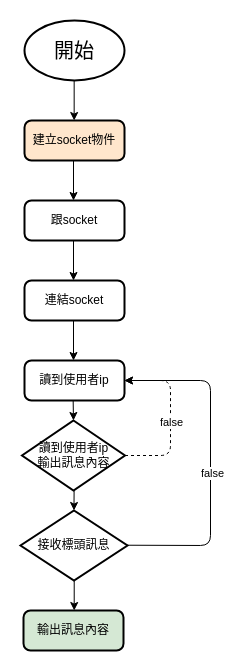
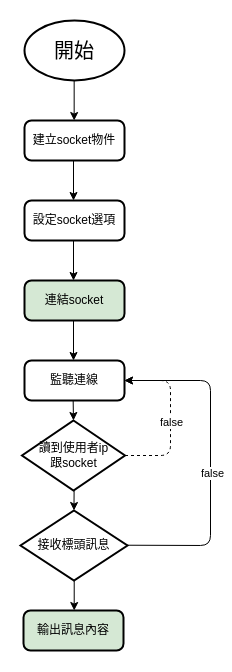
  <mxCell id="0" />
  <mxCell id="1" parent="0" />
  <mxCell id="2" value="&lt;span style=&quot;font-size: 20px&quot;&gt;開始&lt;/span&gt;" style="strokeWidth=2;html=1;shape=mxgraph.flowchart.start_1;whiteSpace=wrap;" vertex="1" parent="1"><mxGeometry x="24" y="20" width="100" height="60" as="geometry" /></mxCell>
- <mxCell id="3" value="建立socket物件" style="rounded=1;whiteSpace=wrap;html=1;absoluteArcSize=1;arcSize=14;strokeWidth=2;fillColor=#ffe6cc;" vertex="1" parent="1"><mxGeometry x="24" y="120" width="100" height="40" as="geometry" /></mxCell>
+ <mxCell id="3" value="建立socket物件" style="rounded=1;whiteSpace=wrap;html=1;absoluteArcSize=1;arcSize=14;strokeWidth=2;" vertex="1" parent="1"><mxGeometry x="24" y="120" width="100" height="40" as="geometry" /></mxCell>
  <mxCell id="4" value="" style="endArrow=classic;html=1;" edge="1" parent="1"><mxGeometry width="50" height="50" relative="1" as="geometry"><mxPoint x="73.66" y="80" as="sourcePoint" /><mxPoint x="73.66" y="120" as="targetPoint" /><Array as="points" /></mxGeometry></mxCell>
- <mxCell id="5" value="跟socket" style="rounded=1;whiteSpace=wrap;html=1;absoluteArcSize=1;arcSize=14;strokeWidth=2;" vertex="1" parent="1"><mxGeometry x="24" y="200" width="100" height="40" as="geometry" /></mxCell>
+ <mxCell id="5" value="設定socket選項" style="rounded=1;whiteSpace=wrap;html=1;absoluteArcSize=1;arcSize=14;strokeWidth=2;" vertex="1" parent="1"><mxGeometry x="24" y="200" width="100" height="40" as="geometry" /></mxCell>
  <mxCell id="6" value="" style="endArrow=classic;html=1;" edge="1" parent="1"><mxGeometry width="50" height="50" relative="1" as="geometry"><mxPoint x="73" y="160" as="sourcePoint" /><mxPoint x="73" y="200" as="targetPoint" /><Array as="points" /></mxGeometry></mxCell>
- <mxCell id="7" value="連結socket" style="rounded=1;whiteSpace=wrap;html=1;absoluteArcSize=1;arcSize=14;strokeWidth=2;" vertex="1" parent="1"><mxGeometry x="24" y="280" width="100" height="40" as="geometry" /></mxCell>
- <mxCell id="8" value="讀到使用者ip" style="rounded=1;whiteSpace=wrap;html=1;absoluteArcSize=1;arcSize=14;strokeWidth=2;" vertex="1" parent="1"><mxGeometry x="24" y="360" width="100" height="40" as="geometry" /></mxCell>
+ <mxCell id="7" value="連結socket" style="rounded=1;whiteSpace=wrap;html=1;absoluteArcSize=1;arcSize=14;strokeWidth=2;fillColor=#d5e8d4;" vertex="1" parent="1"><mxGeometry x="24" y="280" width="100" height="40" as="geometry" /></mxCell>
+ <mxCell id="8" value="監聽連線" style="rounded=1;whiteSpace=wrap;html=1;absoluteArcSize=1;arcSize=14;strokeWidth=2;" vertex="1" parent="1"><mxGeometry x="24" y="360" width="100" height="40" as="geometry" /></mxCell>
  <mxCell id="9" value="" style="endArrow=classic;html=1;" edge="1" parent="1"><mxGeometry width="50" height="50" relative="1" as="geometry"><mxPoint x="73" y="320" as="sourcePoint" /><mxPoint x="73" y="360" as="targetPoint" /><Array as="points" /></mxGeometry></mxCell>
  <mxCell id="10" value="" style="endArrow=classic;html=1;" edge="1" parent="1"><mxGeometry width="50" height="50" relative="1" as="geometry"><mxPoint x="73" y="240" as="sourcePoint" /><mxPoint x="73" y="280" as="targetPoint" /><Array as="points" /></mxGeometry></mxCell>
  <mxCell id="11" value="" style="endArrow=classic;html=1;entryX=0.5;entryY=0;entryDx=0;entryDy=0;entryPerimeter=0;" edge="1" parent="1" target="19"><mxGeometry width="50" height="50" relative="1" as="geometry"><mxPoint x="72.66" y="400" as="sourcePoint" /><mxPoint x="72.66" y="440" as="targetPoint" /><Array as="points" /></mxGeometry></mxCell>
  <mxCell id="12" value="" style="endArrow=classic;html=1;entryX=1;entryY=0.5;entryDx=0;entryDy=0;exitX=1;exitY=0.5;exitDx=0;exitDy=0;exitPerimeter=0;dashed=1;" edge="1" parent="1" source="19" target="8"><mxGeometry width="50" height="50" relative="1" as="geometry"><mxPoint x="124" y="460" as="sourcePoint" /><mxPoint x="180" y="459.58" as="targetPoint" /><Array as="points"><mxPoint x="170" y="455" /><mxPoint x="170" y="380" /></Array></mxGeometry></mxCell>
  <mxCell id="13" value="false" style="edgeLabel;html=1;align=center;verticalAlign=middle;resizable=0;points=[];" vertex="1" connectable="0" parent="12"><mxGeometry x="-0.059" y="-1" relative="1" as="geometry"><mxPoint x="-0.67" y="-1.0" as="offset" /></mxGeometry></mxCell>
  <mxCell id="14" value="輸出訊息內容" style="rounded=1;whiteSpace=wrap;html=1;absoluteArcSize=1;arcSize=14;strokeWidth=2;fillColor=#d5e8d4;" vertex="1" parent="1"><mxGeometry x="23" y="610" width="100" height="40" as="geometry" /></mxCell>
  <mxCell id="15" value="" style="endArrow=classic;html=1;" edge="1" parent="1"><mxGeometry width="50" height="50" relative="1" as="geometry"><mxPoint x="124" y="544.71" as="sourcePoint" /><mxPoint x="124" y="380" as="targetPoint" /><Array as="points"><mxPoint x="210" y="545" /><mxPoint x="210" y="380" /></Array></mxGeometry></mxCell>
  <mxCell id="16" value="false" style="edgeLabel;html=1;align=center;verticalAlign=middle;resizable=0;points=[];" vertex="1" connectable="0" parent="15"><mxGeometry x="-0.059" y="-1" relative="1" as="geometry"><mxPoint as="offset" /></mxGeometry></mxCell>
  <mxCell id="17" value="" style="endArrow=classic;html=1;exitX=0.5;exitY=1;exitDx=0;exitDy=0;" edge="1" parent="1"><mxGeometry width="50" height="50" relative="1" as="geometry"><mxPoint x="73.71" y="565" as="sourcePoint" /><mxPoint x="73.71" y="610" as="targetPoint" /><Array as="points" /></mxGeometry></mxCell>
  <mxCell id="18" value="" style="endArrow=classic;html=1;exitX=0.5;exitY=1;exitDx=0;exitDy=0;entryX=0.5;entryY=0;entryDx=0;entryDy=0;entryPerimeter=0;" edge="1" parent="1" target="20"><mxGeometry width="50" height="50" relative="1" as="geometry"><mxPoint x="73.66" y="479.5" as="sourcePoint" /><mxPoint x="73.66" y="524.5" as="targetPoint" /><Array as="points" /></mxGeometry></mxCell>
- <mxCell id="19" value="&lt;span&gt;讀到使用者ip&lt;/span&gt;&lt;br&gt;&lt;span&gt;輸出訊息內容&lt;/span&gt;" style="strokeWidth=2;html=1;shape=mxgraph.flowchart.decision;whiteSpace=wrap;" vertex="1" parent="1"><mxGeometry x="21.5" y="420" width="103" height="70" as="geometry" /></mxCell>
+ <mxCell id="19" value="&lt;span&gt;讀到使用者ip&lt;/span&gt;&lt;br&gt;&lt;span&gt;跟socket&lt;/span&gt;" style="strokeWidth=2;html=1;shape=mxgraph.flowchart.decision;whiteSpace=wrap;" vertex="1" parent="1"><mxGeometry x="21.5" y="420" width="103" height="70" as="geometry" /></mxCell>
  <mxCell id="20" value="&lt;span&gt;接收標頭訊息&lt;/span&gt;" style="strokeWidth=2;html=1;shape=mxgraph.flowchart.decision;whiteSpace=wrap;" vertex="1" parent="1"><mxGeometry x="20" y="510" width="107" height="70" as="geometry" /></mxCell>
